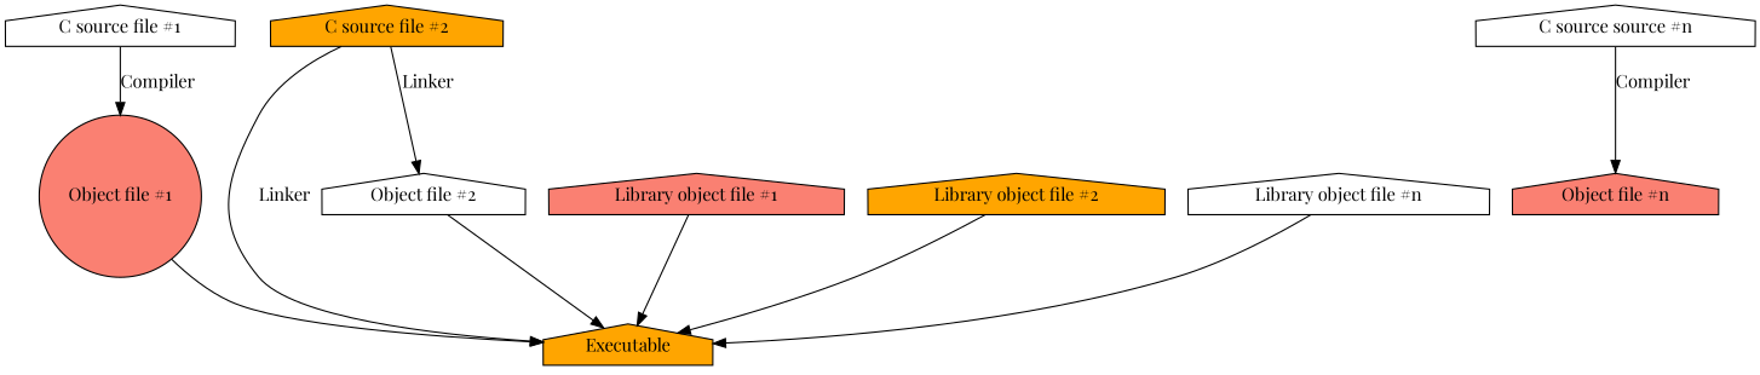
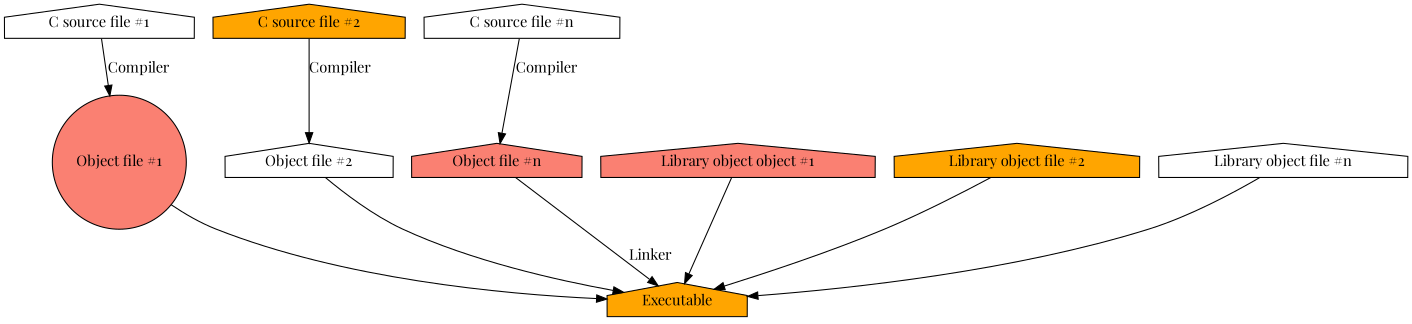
  digraph {
    fontname="Playfair Display"
    rankdir=TB
    node [fillcolor=white fontname="Playfair Display" shape=house style=filled]
    edge [fontname="Playfair Display"]
    "C source file #1"
    "Object file #1" [fillcolor=salmon shape=circle]
    Executable [fillcolor=orange]
    "C source file #2" [fillcolor=orange]
    "Object file #2"
-   "C source file #n" [label="C source source #n"]
+   "C source file #n"
    "Object file #n" [fillcolor=salmon]
-   "Library object file #1" [fillcolor=salmon]
+   "Library object file #1" [fillcolor=salmon label="Library object object #1"]
    "Library object file #2" [fillcolor=orange]
    "Library object file #n"
    "C source file #1" -> "Object file #1" [label=Compiler]
    "Object file #1" -> Executable
-   "C source file #2" -> "Object file #2" [label=Linker]
+   "C source file #2" -> "Object file #2" [label=Compiler]
    "Object file #2" -> Executable
    "C source file #n" -> "Object file #n" [label=Compiler]
-   "C source file #2" -> Executable [label=Linker]
+   "Object file #n" -> Executable [label=Linker]
    "Library object file #1" -> Executable
    "Library object file #2" -> Executable
    "Library object file #n" -> Executable
  }
